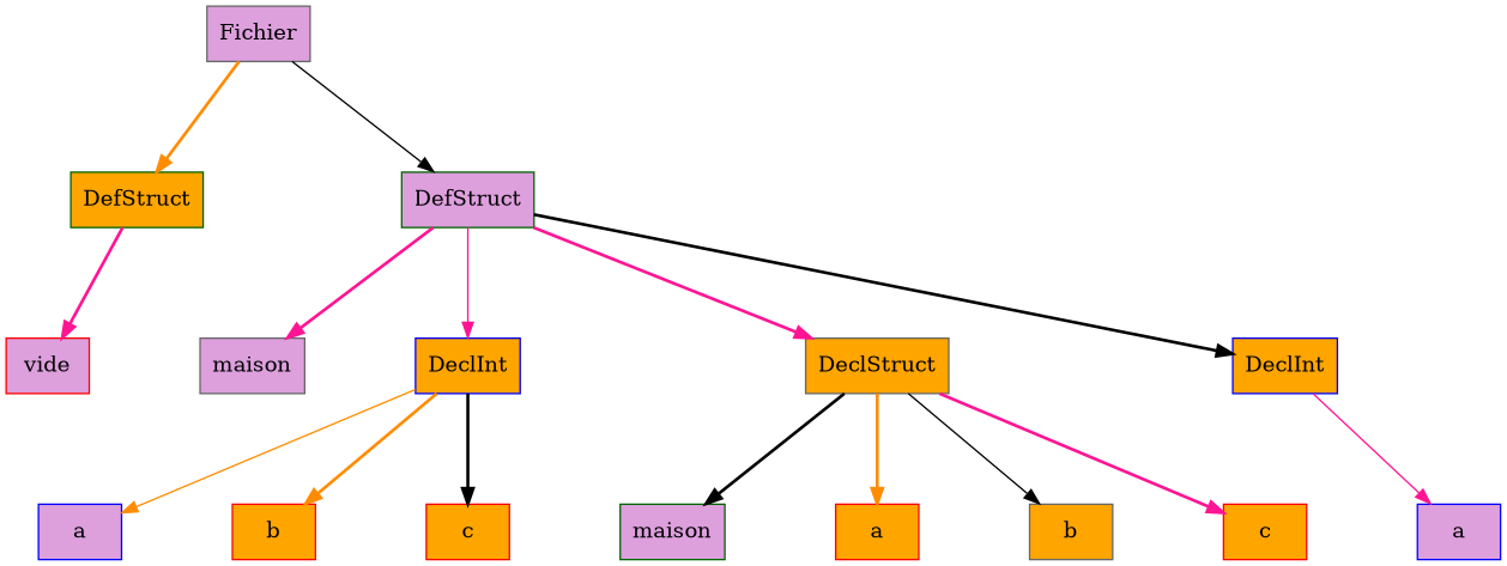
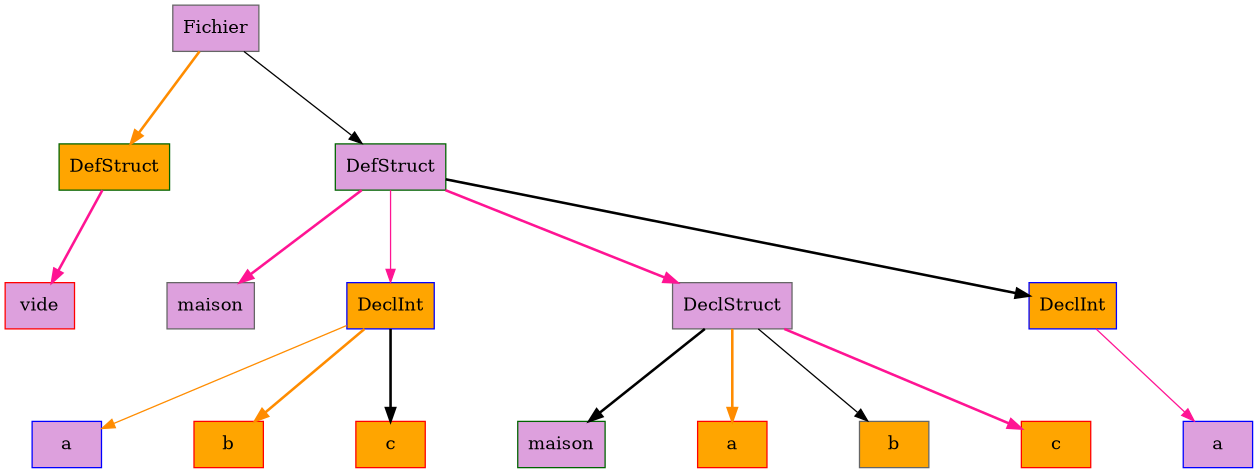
  digraph {
    nodesep=1
    ranksep=1
    node [shape=box style=filled fillcolor=orange color=red]
    edge [color=deeppink style=bold]
    n1 [label=Fichier fillcolor=plum color=gray40]
    n2 [label=DefStruct color=darkgreen]
    n3 [label=DefStruct fillcolor=plum color=darkgreen]
    n4 [label=vide fillcolor=plum]
    n5 [label=maison fillcolor=plum color=gray40]
    n6 [label=DeclInt color=blue]
-   n7 [label=DeclStruct color=gray40]
+   n7 [label=DeclStruct fillcolor=plum color=gray40]
    n8 [label=DeclInt color=blue]
    n9 [label=a fillcolor=plum color=blue]
    n10 [label=b]
    n11 [label=c]
    n12 [label=maison fillcolor=plum color=darkgreen]
    n13 [label=a]
    n14 [label=b color=gray40]
    n15 [label=c]
    n16 [label=a fillcolor=plum color=blue]
    n1 -> n2 [color=darkorange]
    n1 -> n3 [color=black style=solid]
    n2 -> n4
    n3 -> n5
    n3 -> n6 [style=solid]
    n3 -> n7
    n3 -> n8 [color=black]
    n6 -> n9 [color=darkorange style=solid]
    n6 -> n10 [color=darkorange]
    n6 -> n11 [color=black]
    n7 -> n12 [color=black]
    n7 -> n13 [color=darkorange]
    n7 -> n14 [color=black style=solid]
    n7 -> n15
    n8 -> n16 [style=solid]
  }
